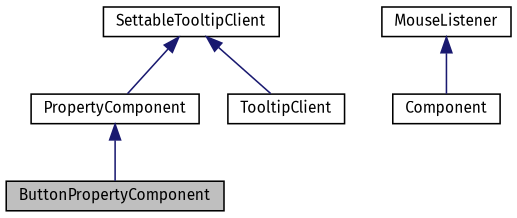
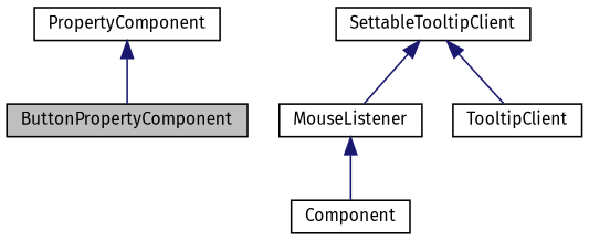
  digraph {
    fontname="Fira Sans"
    node [color=black fontname="Fira Sans" fontsize=10 shape=record]
    edge [color=midnightblue dir=back fontname="Fira Sans" fontsize=10 labelfontname=Helvetica labelfontsize=10 style=solid]
    n1 [fillcolor=grey75 fontcolor=black height=0.2 label=ButtonPropertyComponent style=filled width=0.4]
    n2 [height=0.2 label=PropertyComponent width=0.4]
    n3 [height=0.2 label=Component width=0.4]
    n4 [height=0.2 label=MouseListener width=0.4]
    n5 [height=0.2 label=SettableTooltipClient width=0.4]
    n6 [height=0.2 label=TooltipClient width=0.4]
    n2 -> n1
    n4 -> n3
-   n5 -> n2
+   n5 -> n4
    n5 -> n6
  }
